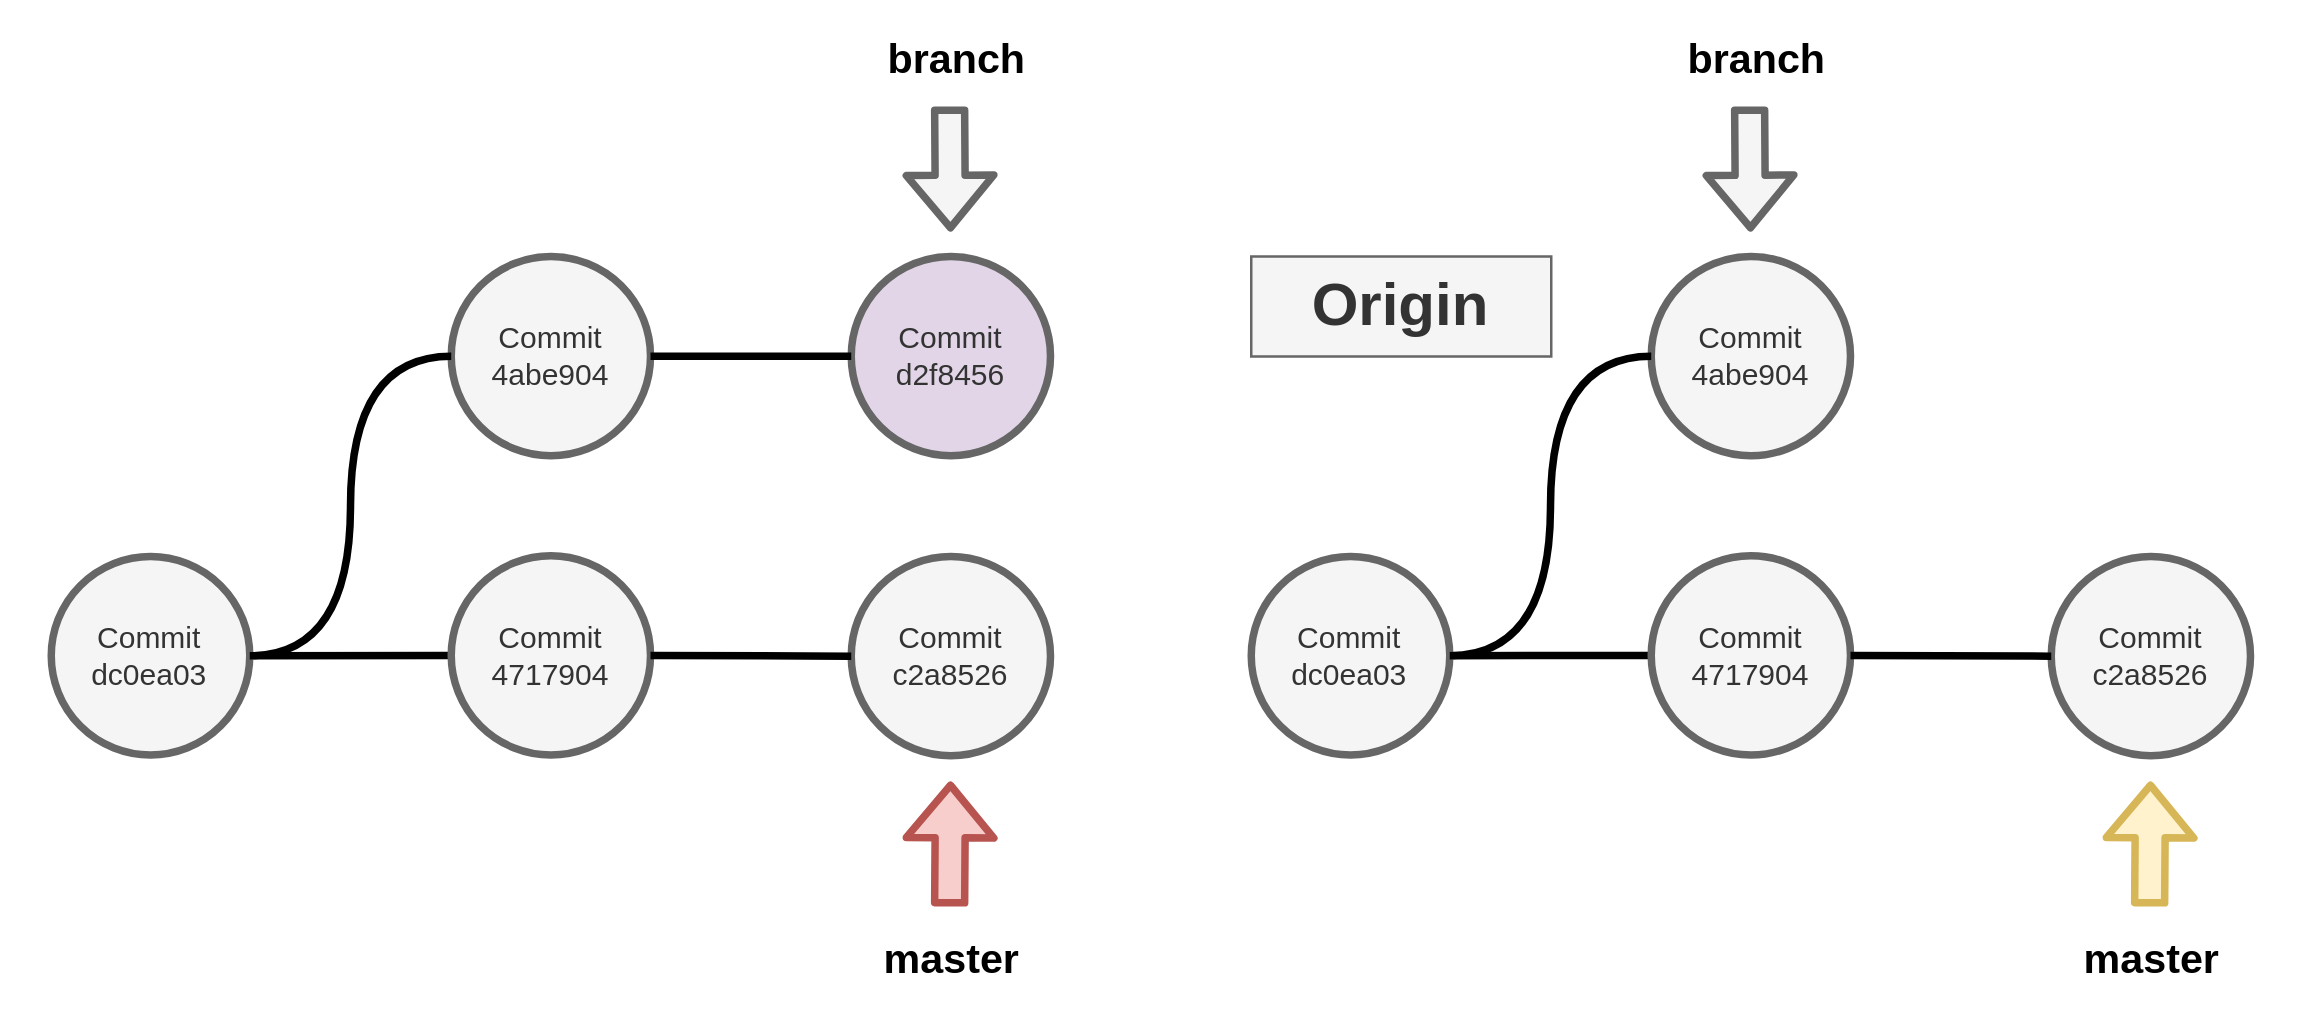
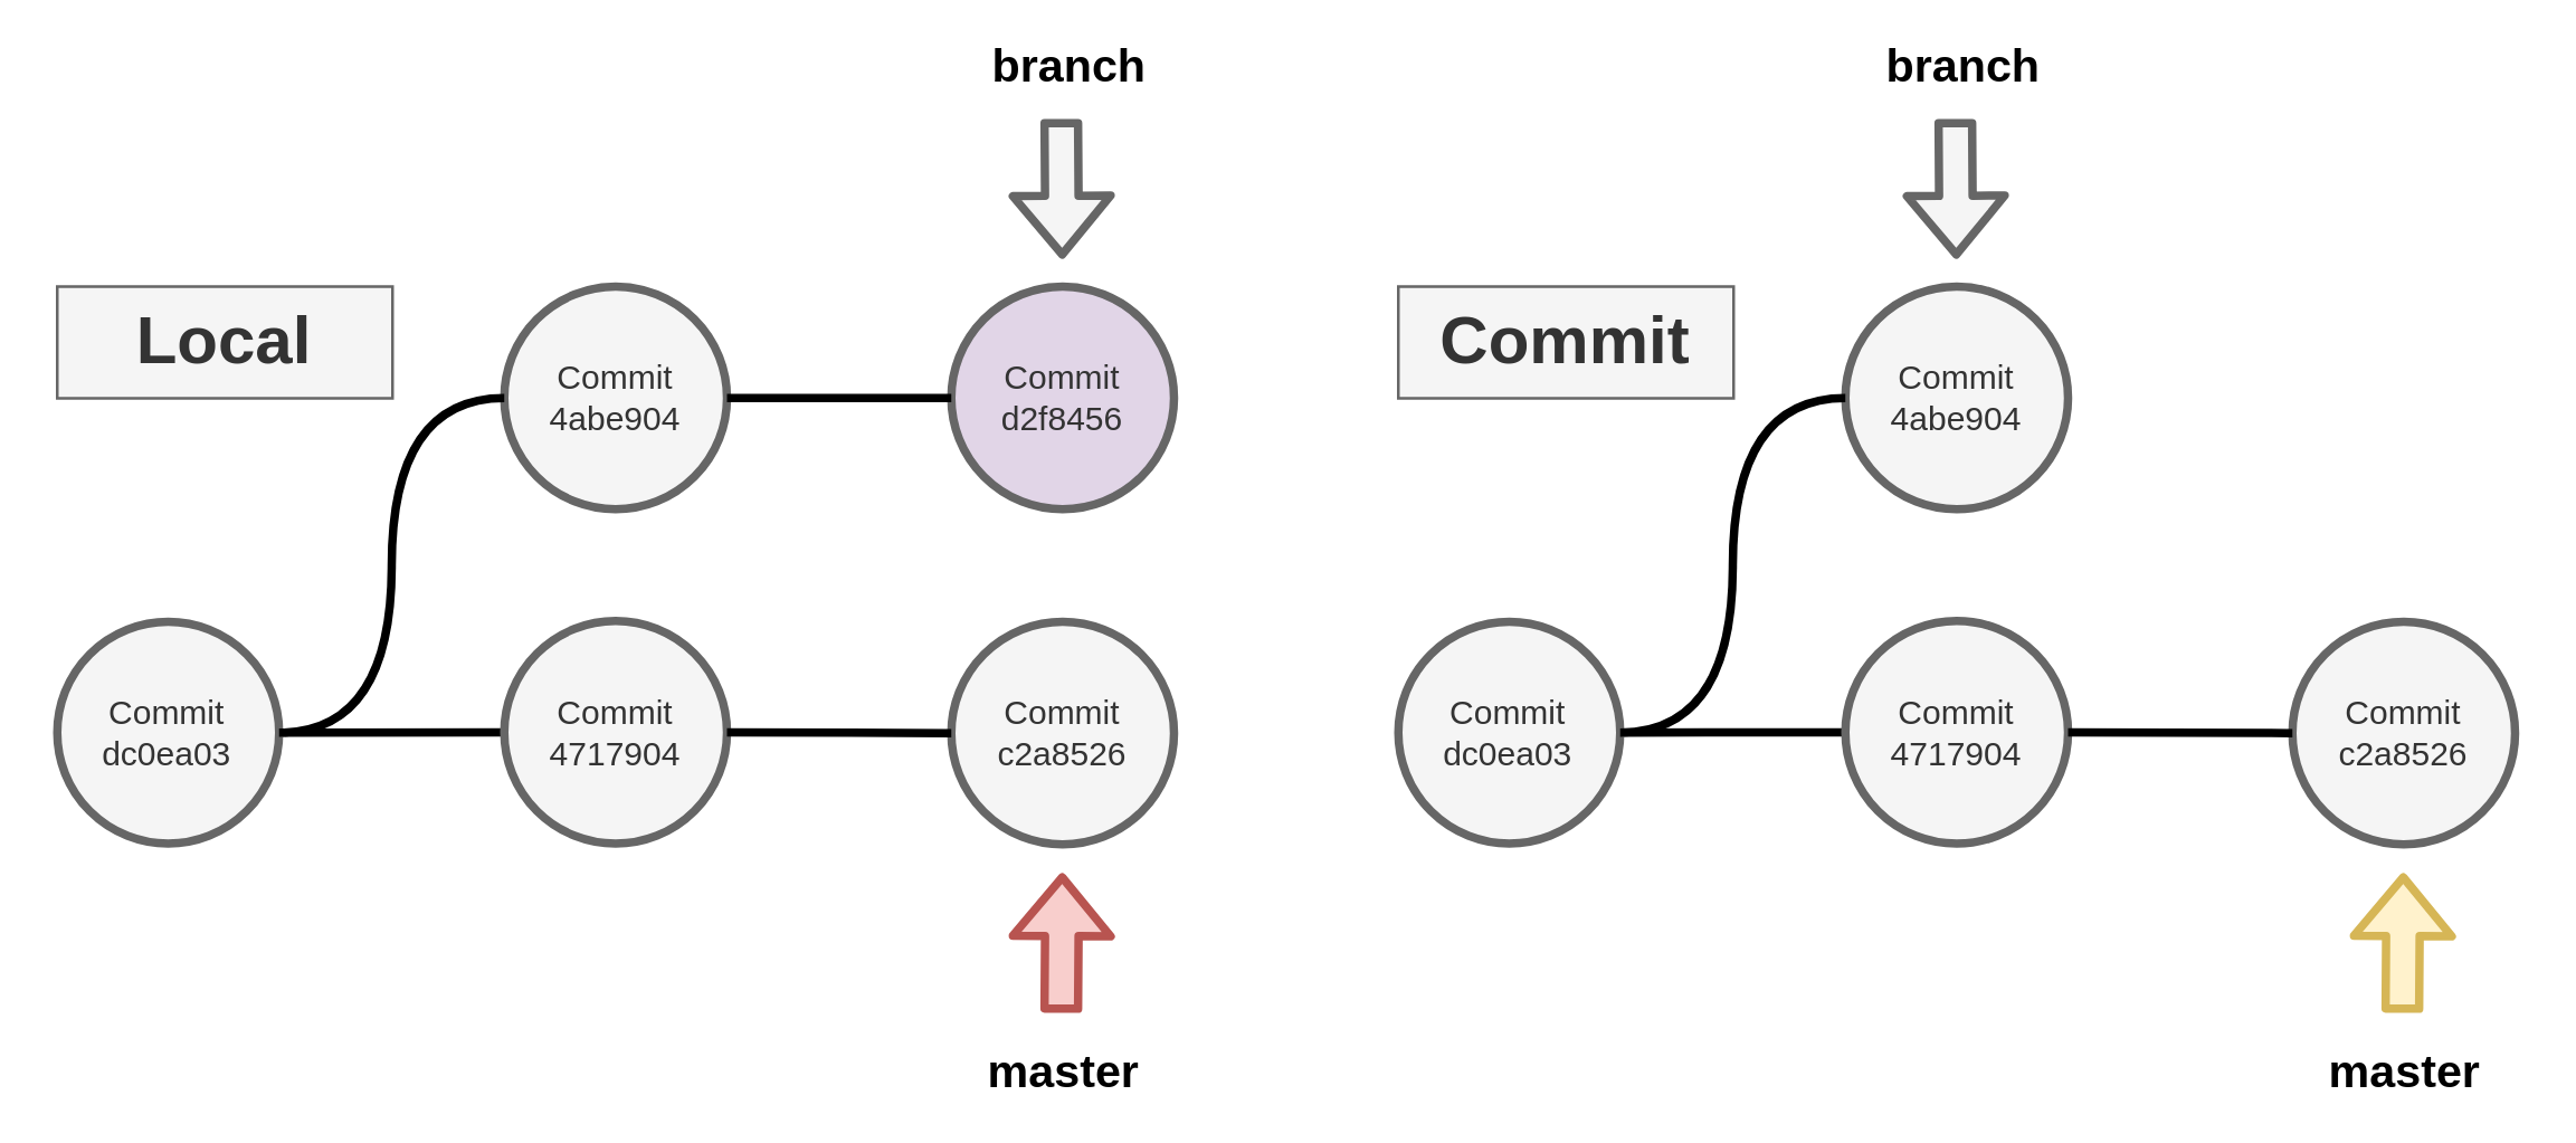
  <mxCell id="0" />
  <mxCell id="1" parent="0" />
  <mxCell id="2" style="rounded=0;orthogonalLoop=1;jettySize=auto;html=1;exitX=1;exitY=0.5;exitDx=0;exitDy=0;entryX=0;entryY=0.5;entryDx=0;entryDy=0;strokeWidth=3;endArrow=none;endFill=0;" parent="1" source="3" target="8" edge="1"><mxGeometry relative="1" as="geometry" /></mxCell>
  <mxCell id="3" value="Commit&lt;br&gt;dc0ea03" style="ellipse;whiteSpace=wrap;html=1;aspect=fixed;strokeWidth=3;fillColor=#f5f5f5;strokeColor=#666666;fontColor=#333333;" parent="1" vertex="1"><mxGeometry x="20" y="200" width="79.4" height="79.4" as="geometry" /></mxCell>
  <mxCell id="4" value="Commit&lt;br&gt;4abe904" style="ellipse;whiteSpace=wrap;html=1;aspect=fixed;strokeWidth=3;fillColor=#f5f5f5;strokeColor=#666666;fontColor=#333333;" parent="1" vertex="1"><mxGeometry x="180" y="80" width="79.7" height="79.7" as="geometry" /></mxCell>
  <mxCell id="5" value="Commit&lt;br&gt;d2f8456" style="ellipse;whiteSpace=wrap;html=1;aspect=fixed;strokeWidth=3;fillColor=#e1d5e7;strokeColor=#666666;fontColor=#333333;" parent="1" vertex="1"><mxGeometry x="340" y="80" width="79.7" height="79.7" as="geometry" /></mxCell>
  <mxCell id="6" value="" style="endArrow=none;html=1;entryX=0;entryY=0.5;exitX=1;exitY=0.5;strokeWidth=3;endFill=0;fillColor=#dae8fc;" parent="1" source="4" target="5" edge="1"><mxGeometry width="50" height="50" relative="1" as="geometry"><mxPoint x="70" y="209.7" as="sourcePoint" /><mxPoint x="120" y="159.7" as="targetPoint" /></mxGeometry></mxCell>
  <mxCell id="7" value="" style="endArrow=none;html=1;strokeWidth=3;entryX=0;entryY=0.5;exitX=1;exitY=0.5;edgeStyle=orthogonalEdgeStyle;curved=1;" parent="1" source="3" target="4" edge="1"><mxGeometry width="50" height="50" relative="1" as="geometry"><mxPoint x="70" y="209.7" as="sourcePoint" /><mxPoint x="120" y="159.7" as="targetPoint" /></mxGeometry></mxCell>
  <mxCell id="8" value="Commit&lt;br&gt;4717904" style="ellipse;whiteSpace=wrap;html=1;aspect=fixed;strokeWidth=3;fillColor=#f5f5f5;strokeColor=#666666;fontColor=#333333;" parent="1" vertex="1"><mxGeometry x="180" y="199.7" width="79.7" height="79.7" as="geometry" /></mxCell>
  <mxCell id="9" value="" style="shape=flexArrow;endArrow=classic;html=1;strokeWidth=3;fillColor=#f8cecc;strokeColor=#b85450;" parent="1" edge="1"><mxGeometry width="50" height="50" relative="1" as="geometry"><mxPoint x="379.35" y="340" as="sourcePoint" /><mxPoint x="379.7" y="290" as="targetPoint" /></mxGeometry></mxCell>
  <mxCell id="10" value="&lt;h2&gt;master&lt;/h2&gt;" style="edgeLabel;html=1;align=center;verticalAlign=middle;resizable=0;points=[];labelBackgroundColor=none;" parent="9" vertex="1" connectable="0"><mxGeometry x="-0.36" y="1" relative="1" as="geometry"><mxPoint x="1.39" y="36.01" as="offset" /></mxGeometry></mxCell>
  <mxCell id="11" value="" style="shape=flexArrow;endArrow=classic;html=1;strokeWidth=3;fillColor=#f5f5f5;strokeColor=#666666;" parent="1" edge="1"><mxGeometry width="50" height="50" relative="1" as="geometry"><mxPoint x="379.35" y="20" as="sourcePoint" /><mxPoint x="379.7" y="70" as="targetPoint" /></mxGeometry></mxCell>
  <mxCell id="12" value="&lt;h2&gt;branch&lt;/h2&gt;" style="edgeLabel;html=1;align=center;verticalAlign=middle;resizable=0;points=[];labelBackgroundColor=none;" parent="11" vertex="1" connectable="0"><mxGeometry x="-0.36" y="1" relative="1" as="geometry"><mxPoint x="1.39" y="-35.99" as="offset" /></mxGeometry></mxCell>
  <mxCell id="13" style="rounded=0;orthogonalLoop=1;jettySize=auto;html=1;exitX=1;exitY=0.5;exitDx=0;exitDy=0;entryX=0;entryY=0.5;entryDx=0;entryDy=0;strokeWidth=3;endArrow=none;endFill=0;" parent="1" source="14" target="17" edge="1"><mxGeometry relative="1" as="geometry" /></mxCell>
  <mxCell id="14" value="Commit&lt;br&gt;dc0ea03" style="ellipse;whiteSpace=wrap;html=1;aspect=fixed;strokeWidth=3;fillColor=#f5f5f5;strokeColor=#666666;fontColor=#333333;" parent="1" vertex="1"><mxGeometry x="500" y="200" width="79.4" height="79.4" as="geometry" /></mxCell>
  <mxCell id="15" value="Commit&lt;br&gt;4abe904" style="ellipse;whiteSpace=wrap;html=1;aspect=fixed;strokeWidth=3;fillColor=#f5f5f5;strokeColor=#666666;fontColor=#333333;" parent="1" vertex="1"><mxGeometry x="660" y="80" width="79.7" height="79.7" as="geometry" /></mxCell>
  <mxCell id="16" value="" style="endArrow=none;html=1;strokeWidth=3;entryX=0;entryY=0.5;exitX=1;exitY=0.5;edgeStyle=orthogonalEdgeStyle;curved=1;" parent="1" source="14" target="15" edge="1"><mxGeometry width="50" height="50" relative="1" as="geometry"><mxPoint x="550" y="209.7" as="sourcePoint" /><mxPoint x="600" y="159.7" as="targetPoint" /></mxGeometry></mxCell>
  <mxCell id="17" value="Commit&lt;br&gt;4717904" style="ellipse;whiteSpace=wrap;html=1;aspect=fixed;strokeWidth=3;fillColor=#f5f5f5;strokeColor=#666666;fontColor=#333333;" parent="1" vertex="1"><mxGeometry x="660" y="199.7" width="79.7" height="79.7" as="geometry" /></mxCell>
  <mxCell id="18" value="Commit&lt;br&gt;c2a8526" style="ellipse;whiteSpace=wrap;html=1;aspect=fixed;strokeWidth=3;fillColor=#f5f5f5;strokeColor=#666666;fontColor=#333333;" parent="1" vertex="1"><mxGeometry x="820" y="200" width="79.7" height="79.7" as="geometry" /></mxCell>
  <mxCell id="19" value="" style="endArrow=none;html=1;entryX=0;entryY=0.5;exitX=1;exitY=0.5;strokeWidth=3;endFill=0;" parent="1" source="17" target="18" edge="1"><mxGeometry width="50" height="50" relative="1" as="geometry"><mxPoint x="550" y="329.7" as="sourcePoint" /><mxPoint x="600" y="279.7" as="targetPoint" /></mxGeometry></mxCell>
  <mxCell id="20" value="" style="shape=flexArrow;endArrow=classic;html=1;strokeWidth=3;fillColor=#fff2cc;strokeColor=#d6b656;" parent="1" edge="1"><mxGeometry width="50" height="50" relative="1" as="geometry"><mxPoint x="859.35" y="340" as="sourcePoint" /><mxPoint x="859.7" y="290" as="targetPoint" /></mxGeometry></mxCell>
  <mxCell id="21" value="&lt;h2&gt;master&lt;/h2&gt;" style="edgeLabel;html=1;align=center;verticalAlign=middle;resizable=0;points=[];labelBackgroundColor=none;" parent="20" vertex="1" connectable="0"><mxGeometry x="-0.36" y="1" relative="1" as="geometry"><mxPoint x="1.39" y="36.01" as="offset" /></mxGeometry></mxCell>
  <mxCell id="22" value="" style="shape=flexArrow;endArrow=classic;html=1;strokeWidth=3;fillColor=#f5f5f5;strokeColor=#666666;" parent="1" edge="1"><mxGeometry width="50" height="50" relative="1" as="geometry"><mxPoint x="699.35" y="20" as="sourcePoint" /><mxPoint x="699.7" y="70" as="targetPoint" /></mxGeometry></mxCell>
  <mxCell id="23" value="&lt;h2&gt;branch&lt;/h2&gt;" style="edgeLabel;html=1;align=center;verticalAlign=middle;resizable=0;points=[];labelBackgroundColor=none;" parent="22" vertex="1" connectable="0"><mxGeometry x="-0.36" y="1" relative="1" as="geometry"><mxPoint x="1.39" y="-35.99" as="offset" /></mxGeometry></mxCell>
- <mxCell id="25" value="&lt;h1&gt;Origin&lt;/h1&gt;" style="text;html=1;strokeColor=#666666;fillColor=#f5f5f5;align=center;verticalAlign=middle;whiteSpace=wrap;rounded=0;fontColor=#333333;" parent="1" vertex="1"><mxGeometry x="500" y="80" width="120" height="40" as="geometry" /></mxCell>
+ <mxCell id="24" value="&lt;h1&gt;Local&lt;/h1&gt;" style="text;html=1;strokeColor=#666666;fillColor=#f5f5f5;align=center;verticalAlign=middle;whiteSpace=wrap;rounded=0;fontColor=#333333;" parent="1" vertex="1"><mxGeometry x="20" y="80" width="120" height="40" as="geometry" /></mxCell>
+ <mxCell id="25" value="&lt;h1&gt;Commit&lt;/h1&gt;" style="text;html=1;strokeColor=#666666;fillColor=#f5f5f5;align=center;verticalAlign=middle;whiteSpace=wrap;rounded=0;fontColor=#333333;" parent="1" vertex="1"><mxGeometry x="500" y="80" width="120" height="40" as="geometry" /></mxCell>
  <mxCell id="26" value="Commit&lt;br&gt;c2a8526" style="ellipse;whiteSpace=wrap;html=1;aspect=fixed;strokeWidth=3;fillColor=#f5f5f5;strokeColor=#666666;fontColor=#333333;" parent="1" vertex="1"><mxGeometry x="340" y="200" width="79.7" height="79.7" as="geometry" /></mxCell>
  <mxCell id="27" value="" style="endArrow=none;html=1;entryX=0;entryY=0.5;exitX=1;exitY=0.5;strokeWidth=3;endFill=0;exitDx=0;exitDy=0;" parent="1" source="8" target="26" edge="1"><mxGeometry width="50" height="50" relative="1" as="geometry"><mxPoint x="259.7" y="239.55" as="sourcePoint" /><mxPoint x="120" y="279.7" as="targetPoint" /></mxGeometry></mxCell>
